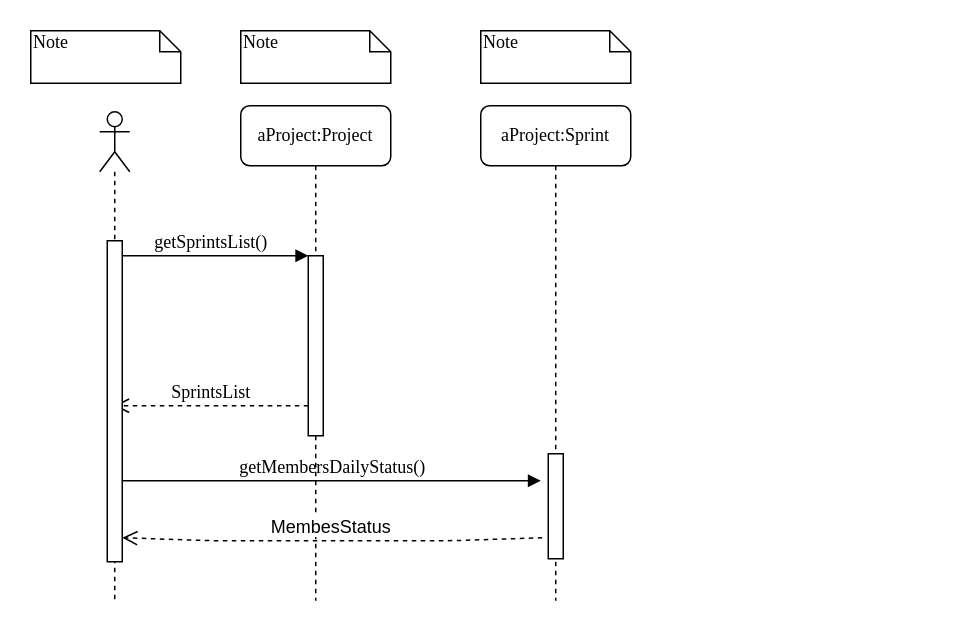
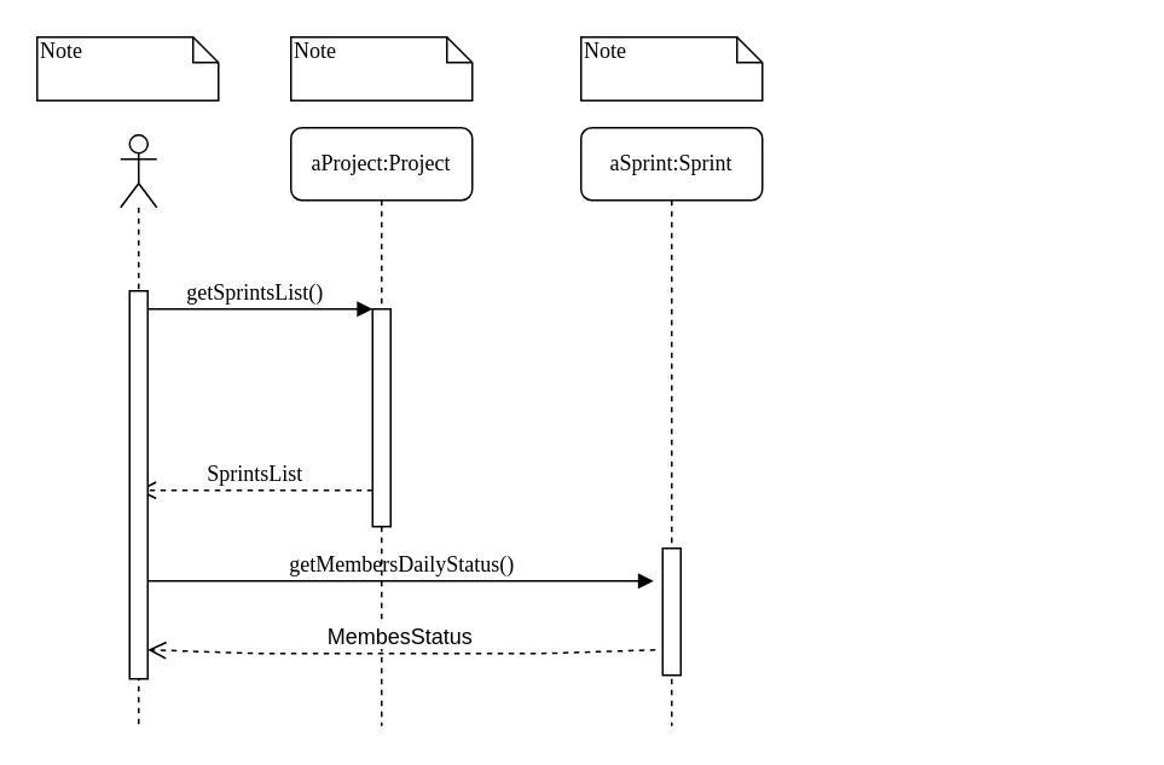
  <mxCell id="0" />
  <mxCell id="1" parent="0" />
  <mxCell id="2" value="aProject:Project" style="shape=umlLifeline;perimeter=lifelinePerimeter;whiteSpace=wrap;html=1;container=1;collapsible=0;recursiveResize=0;outlineConnect=0;rounded=1;shadow=0;comic=0;labelBackgroundColor=none;strokeColor=#000000;strokeWidth=1;fillColor=#FFFFFF;fontFamily=Verdana;fontSize=12;fontColor=#000000;align=center;" vertex="1" parent="1"><mxGeometry x="160" y="70" width="100" height="330" as="geometry" /></mxCell>
  <mxCell id="3" value="" style="html=1;points=[];perimeter=orthogonalPerimeter;rounded=0;shadow=0;comic=0;labelBackgroundColor=none;strokeColor=#000000;strokeWidth=1;fillColor=#FFFFFF;fontFamily=Verdana;fontSize=12;fontColor=#000000;align=center;" vertex="1" parent="2"><mxGeometry x="45" y="100" width="10" height="120" as="geometry" /></mxCell>
- <mxCell id="4" value="aProject:Sprint" style="shape=umlLifeline;perimeter=lifelinePerimeter;whiteSpace=wrap;html=1;container=1;collapsible=0;recursiveResize=0;outlineConnect=0;rounded=1;shadow=0;comic=0;labelBackgroundColor=none;strokeColor=#000000;strokeWidth=1;fillColor=#FFFFFF;fontFamily=Verdana;fontSize=12;fontColor=#000000;align=center;" vertex="1" parent="1"><mxGeometry x="320" y="70" width="100" height="330" as="geometry" /></mxCell>
+ <mxCell id="4" value="aSprint:Sprint" style="shape=umlLifeline;perimeter=lifelinePerimeter;whiteSpace=wrap;html=1;container=1;collapsible=0;recursiveResize=0;outlineConnect=0;rounded=1;shadow=0;comic=0;labelBackgroundColor=none;strokeColor=#000000;strokeWidth=1;fillColor=#FFFFFF;fontFamily=Verdana;fontSize=12;fontColor=#000000;align=center;" vertex="1" parent="1"><mxGeometry x="320" y="70" width="100" height="330" as="geometry" /></mxCell>
  <mxCell id="5" value="" style="html=1;points=[];perimeter=orthogonalPerimeter;rounded=0;shadow=0;comic=0;labelBackgroundColor=none;strokeColor=#000000;strokeWidth=1;fillColor=#FFFFFF;fontFamily=Verdana;fontSize=12;fontColor=#000000;align=center;" vertex="1" parent="4"><mxGeometry x="45" y="232" width="10" height="70" as="geometry" /></mxCell>
  <mxCell id="6" value="SprintsList" style="html=1;verticalAlign=bottom;endArrow=open;dashed=1;endSize=8;labelBackgroundColor=none;fontFamily=Verdana;fontSize=12;edgeStyle=elbowEdgeStyle;elbow=vertical;" edge="1" parent="1" source="3" target="11"><mxGeometry relative="1" as="geometry"><mxPoint x="570" y="296" as="targetPoint" /><Array as="points"><mxPoint x="190" y="270" /><mxPoint x="140" y="240" /><mxPoint x="620" y="250" /></Array></mxGeometry></mxCell>
  <mxCell id="7" value="getSprintsList()" style="html=1;verticalAlign=bottom;endArrow=block;entryX=0;entryY=0;labelBackgroundColor=none;fontFamily=Verdana;fontSize=12;edgeStyle=elbowEdgeStyle;elbow=vertical;" edge="1" parent="1" target="3"><mxGeometry relative="1" as="geometry"><mxPoint x="75" y="170" as="sourcePoint" /><mxPoint as="offset" /></mxGeometry></mxCell>
  <mxCell id="8" value="Note" style="shape=note;whiteSpace=wrap;html=1;size=14;verticalAlign=top;align=left;spacingTop=-6;rounded=0;shadow=0;comic=0;labelBackgroundColor=none;strokeColor=#000000;strokeWidth=1;fillColor=#FFFFFF;fontFamily=Verdana;fontSize=12;fontColor=#000000;" vertex="1" parent="1"><mxGeometry x="20" y="20" width="100" height="35" as="geometry" /></mxCell>
  <mxCell id="9" value="Note" style="shape=note;whiteSpace=wrap;html=1;size=14;verticalAlign=top;align=left;spacingTop=-6;rounded=0;shadow=0;comic=0;labelBackgroundColor=none;strokeColor=#000000;strokeWidth=1;fillColor=#FFFFFF;fontFamily=Verdana;fontSize=12;fontColor=#000000;" vertex="1" parent="1"><mxGeometry x="160" y="20" width="100" height="35" as="geometry" /></mxCell>
  <mxCell id="10" value="Note" style="shape=note;whiteSpace=wrap;html=1;size=14;verticalAlign=top;align=left;spacingTop=-6;rounded=0;shadow=0;comic=0;labelBackgroundColor=none;strokeColor=#000000;strokeWidth=1;fillColor=#FFFFFF;fontFamily=Verdana;fontSize=12;fontColor=#000000;" vertex="1" parent="1"><mxGeometry x="320" y="20" width="100" height="35" as="geometry" /></mxCell>
  <mxCell id="11" value="" style="shape=umlLifeline;participant=umlActor;perimeter=lifelinePerimeter;whiteSpace=wrap;html=1;container=1;collapsible=0;recursiveResize=0;verticalAlign=top;spacingTop=36;labelBackgroundColor=#ffffff;outlineConnect=0;" vertex="1" parent="1"><mxGeometry x="66" y="74" width="20" height="326" as="geometry" /></mxCell>
  <mxCell id="12" value="" style="html=1;points=[];perimeter=orthogonalPerimeter;" vertex="1" parent="11"><mxGeometry x="5" y="86" width="10" height="214" as="geometry" /></mxCell>
  <mxCell id="13" value="MembesStatus" style="html=1;verticalAlign=bottom;endArrow=open;dashed=1;endSize=8;fontSize=12;entryX=1;entryY=0.925;entryDx=0;entryDy=0;entryPerimeter=0;" edge="1" parent="1" target="12"><mxGeometry x="0.007" relative="1" as="geometry"><mxPoint x="361" y="358" as="sourcePoint" /><mxPoint x="81" y="350" as="targetPoint" /><Array as="points"><mxPoint x="300" y="360" /><mxPoint x="140" y="360" /></Array><mxPoint as="offset" /></mxGeometry></mxCell>
  <mxCell id="14" value="getMembersDailyStatus()" style="html=1;verticalAlign=bottom;endArrow=block;labelBackgroundColor=none;fontFamily=Verdana;fontSize=12;edgeStyle=elbowEdgeStyle;elbow=vertical;" edge="1" parent="1"><mxGeometry relative="1" as="geometry"><mxPoint x="81" y="320" as="sourcePoint" /><mxPoint x="360" y="320" as="targetPoint" /></mxGeometry></mxCell>
